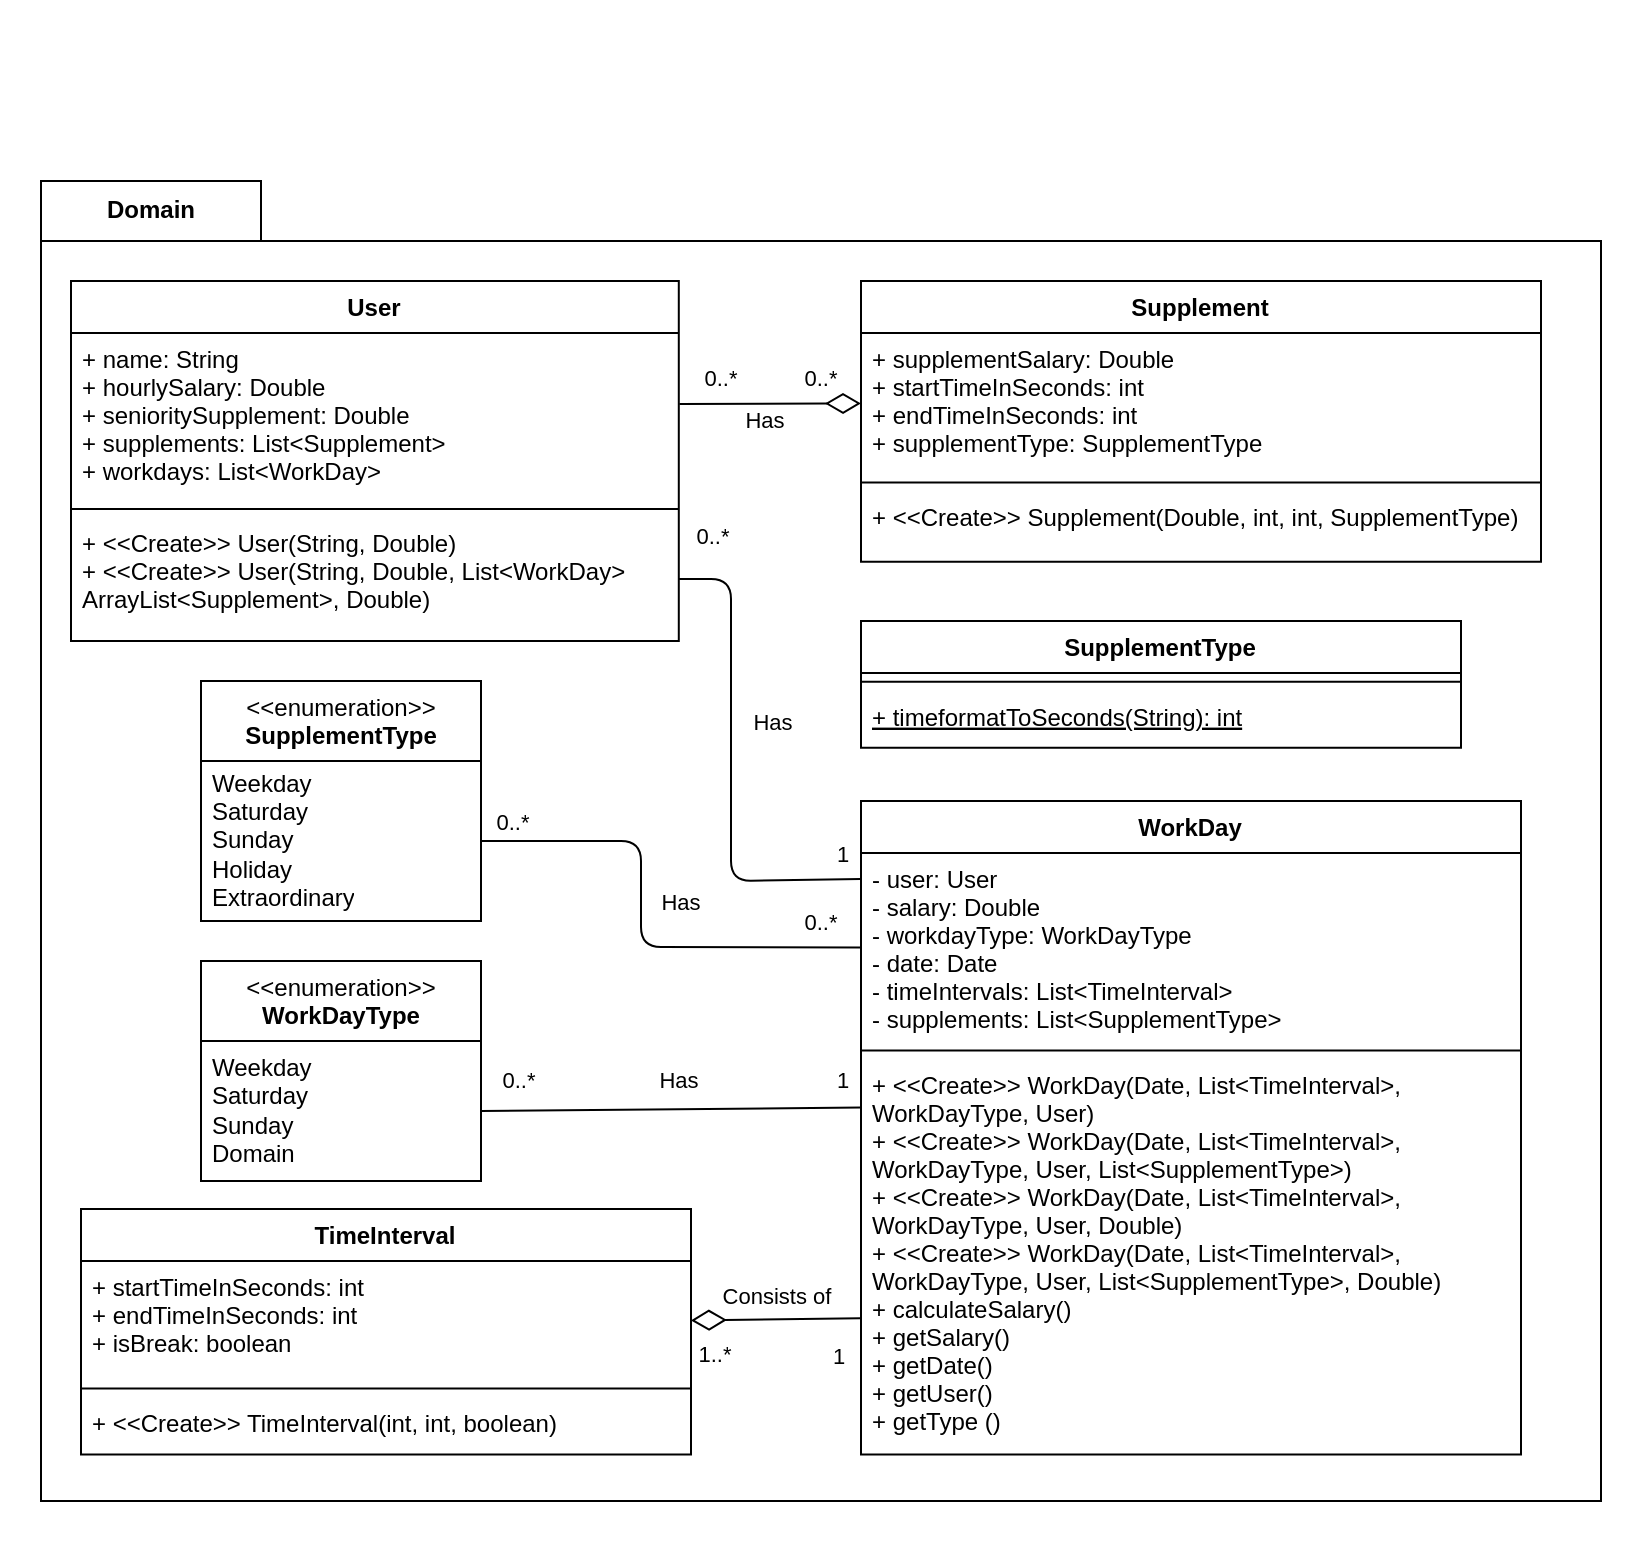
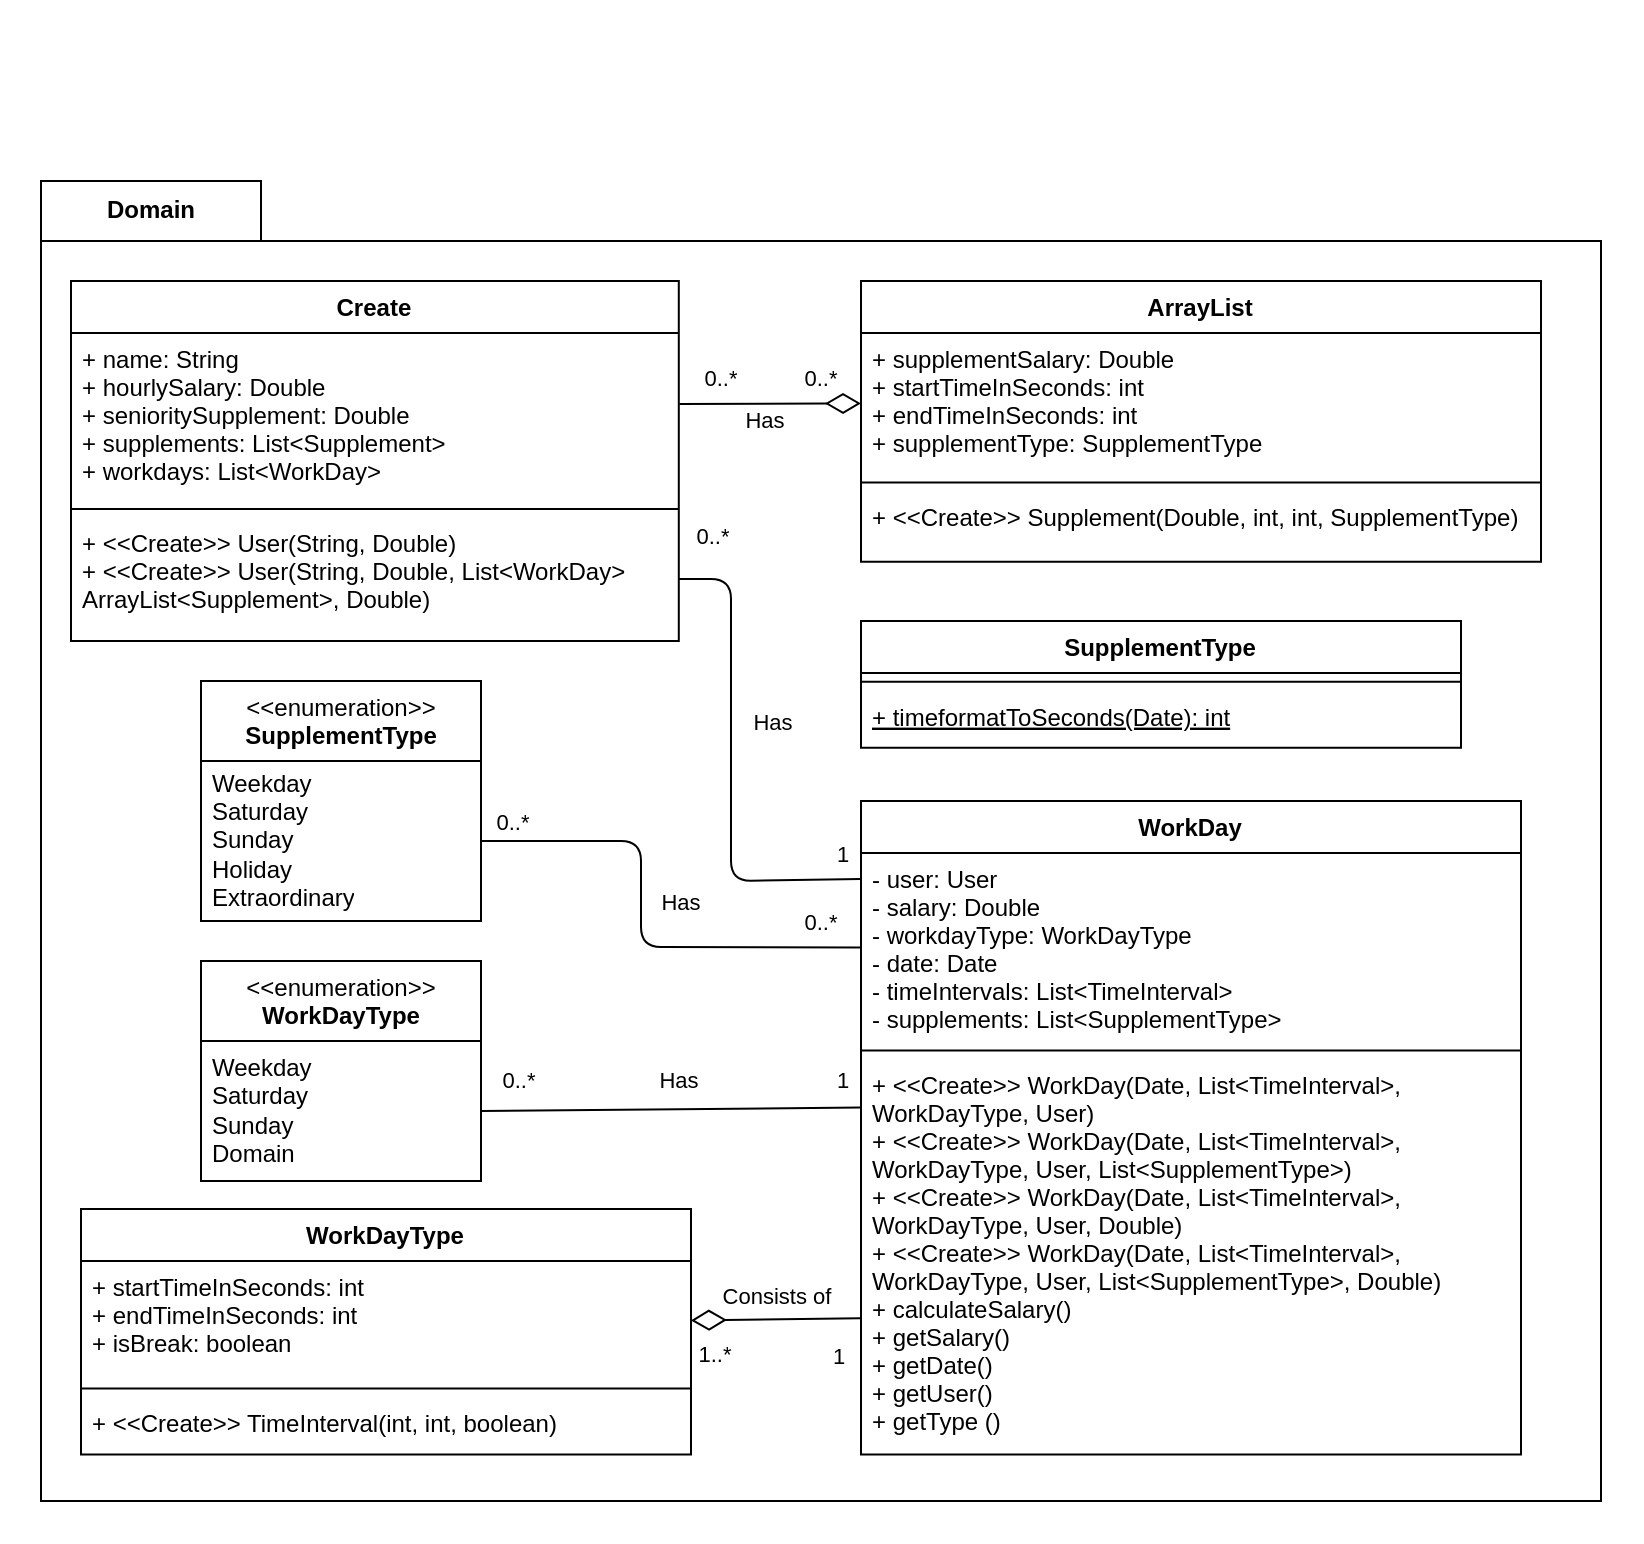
  <mxCell id="0" />
  <mxCell id="1" parent="0" />
  <mxCell id="2" value="Domain" style="shape=folder;fontStyle=1;tabWidth=110;tabHeight=30;tabPosition=left;html=1;boundedLbl=1;labelInHeader=1;container=1;collapsible=0;" parent="1" vertex="1"><mxGeometry x="20" y="90" width="780" height="660" as="geometry" /></mxCell>
  <mxCell id="3" value="" style="html=1;strokeColor=none;resizeWidth=1;resizeHeight=1;fillColor=none;part=1;connectable=0;allowArrows=0;deletable=0;" parent="2" vertex="1"><mxGeometry width="800.26" height="627" relative="1" as="geometry"><mxPoint y="30" as="offset" /></mxGeometry></mxCell>
  <mxCell id="4" value="0..*" style="edgeLabel;html=1;align=center;verticalAlign=middle;resizable=0;points=[];" parent="2" vertex="1" connectable="0"><mxGeometry x="350.0" y="-69.998" as="geometry"><mxPoint x="39" y="168" as="offset" /></mxGeometry></mxCell>
  <mxCell id="5" value="Has" style="edgeLabel;html=1;align=center;verticalAlign=middle;resizable=0;points=[];" parent="2" vertex="1" connectable="0"><mxGeometry x="415" y="130.002" as="geometry"><mxPoint x="-50" y="140" as="offset" /></mxGeometry></mxCell>
  <mxCell id="6" value="SupplementType" style="swimlane;fontStyle=1;align=center;verticalAlign=top;childLayout=stackLayout;horizontal=1;startSize=26;horizontalStack=0;resizeParent=1;resizeParentMax=0;resizeLast=0;collapsible=1;marginBottom=0;" parent="2" vertex="1"><mxGeometry x="410" y="220.0" width="300" height="63.4" as="geometry" /></mxCell>
  <mxCell id="7" value="" style="line;strokeWidth=1;fillColor=none;align=left;verticalAlign=middle;spacingTop=-1;spacingLeft=3;spacingRight=3;rotatable=0;labelPosition=right;points=[];portConstraint=eastwest;strokeColor=inherit;" parent="6" vertex="1"><mxGeometry y="26" width="300" height="8.8" as="geometry" /></mxCell>
- <mxCell id="8" value="+ timeformatToSeconds(String): int" style="text;strokeColor=none;fillColor=none;align=left;verticalAlign=top;spacingLeft=4;spacingRight=4;overflow=hidden;rotatable=0;points=[[0,0.5],[1,0.5]];portConstraint=eastwest;fontStyle=4" parent="6" vertex="1"><mxGeometry y="34.8" width="300" height="28.6" as="geometry" /></mxCell>
+ <mxCell id="8" value="+ timeformatToSeconds(Date): int" style="text;strokeColor=none;fillColor=none;align=left;verticalAlign=top;spacingLeft=4;spacingRight=4;overflow=hidden;rotatable=0;points=[[0,0.5],[1,0.5]];portConstraint=eastwest;fontStyle=4" parent="6" vertex="1"><mxGeometry y="34.8" width="300" height="28.6" as="geometry" /></mxCell>
  <mxCell id="9" style="edgeStyle=none;html=1;exitX=-0.001;exitY=0.655;exitDx=0;exitDy=0;entryX=1;entryY=0.5;entryDx=0;entryDy=0;exitPerimeter=0;endArrow=diamondThin;endFill=0;startSize=6;endSize=15;" parent="2" source="25" target="14" edge="1"><mxGeometry relative="1" as="geometry" /></mxCell>
  <mxCell id="10" value="Consists of" style="edgeLabel;html=1;align=center;verticalAlign=middle;resizable=0;points=[];" parent="9" vertex="1" connectable="0"><mxGeometry x="-0.261" y="1" relative="1" as="geometry"><mxPoint x="-11" y="-13" as="offset" /></mxGeometry></mxCell>
  <mxCell id="11" value="1..*" style="edgeLabel;html=1;align=center;verticalAlign=middle;resizable=0;points=[];" parent="9" vertex="1" connectable="0"><mxGeometry x="-0.358" relative="1" as="geometry"><mxPoint x="-46" y="18" as="offset" /></mxGeometry></mxCell>
  <mxCell id="12" value="1" style="edgeLabel;html=1;align=center;verticalAlign=middle;resizable=0;points=[];" parent="9" vertex="1" connectable="0"><mxGeometry x="-0.298" y="-1" relative="1" as="geometry"><mxPoint x="19" y="19" as="offset" /></mxGeometry></mxCell>
- <mxCell id="13" value="TimeInterval" style="swimlane;fontStyle=1;align=center;verticalAlign=top;childLayout=stackLayout;horizontal=1;startSize=26;horizontalStack=0;resizeParent=1;resizeParentMax=0;resizeLast=0;collapsible=1;marginBottom=0;" parent="2" vertex="1"><mxGeometry x="20" y="514" width="305" height="122.8" as="geometry" /></mxCell>
+ <mxCell id="13" value="WorkDayType" style="swimlane;fontStyle=1;align=center;verticalAlign=top;childLayout=stackLayout;horizontal=1;startSize=26;horizontalStack=0;resizeParent=1;resizeParentMax=0;resizeLast=0;collapsible=1;marginBottom=0;" parent="2" vertex="1"><mxGeometry x="20" y="514" width="305" height="122.8" as="geometry" /></mxCell>
  <mxCell id="14" value="+ startTimeInSeconds: int&#10;+ endTimeInSeconds: int&#10;+ isBreak: boolean" style="text;strokeColor=none;fillColor=none;align=left;verticalAlign=top;spacingLeft=4;spacingRight=4;overflow=hidden;rotatable=0;points=[[0,0.5],[1,0.5]];portConstraint=eastwest;" parent="13" vertex="1"><mxGeometry y="26" width="305" height="59.4" as="geometry" /></mxCell>
  <mxCell id="15" value="" style="line;strokeWidth=1;fillColor=none;align=left;verticalAlign=middle;spacingTop=-1;spacingLeft=3;spacingRight=3;rotatable=0;labelPosition=right;points=[];portConstraint=eastwest;strokeColor=inherit;" parent="13" vertex="1"><mxGeometry y="85.4" width="305" height="8.8" as="geometry" /></mxCell>
  <mxCell id="16" value="+ &lt;&lt;Create&gt;&gt; TimeInterval(int, int, boolean)" style="text;strokeColor=none;fillColor=none;align=left;verticalAlign=top;spacingLeft=4;spacingRight=4;overflow=hidden;rotatable=0;points=[[0,0.5],[1,0.5]];portConstraint=eastwest;" parent="13" vertex="1"><mxGeometry y="94.2" width="305" height="28.6" as="geometry" /></mxCell>
- <mxCell id="17" value="Supplement&#10;" style="swimlane;fontStyle=1;align=center;verticalAlign=top;childLayout=stackLayout;horizontal=1;startSize=26;horizontalStack=0;resizeParent=1;resizeParentMax=0;resizeLast=0;collapsible=1;marginBottom=0;" parent="2" vertex="1"><mxGeometry x="410" y="50" width="340" height="140.4" as="geometry" /></mxCell>
+ <mxCell id="17" value="ArrayList&#10;" style="swimlane;fontStyle=1;align=center;verticalAlign=top;childLayout=stackLayout;horizontal=1;startSize=26;horizontalStack=0;resizeParent=1;resizeParentMax=0;resizeLast=0;collapsible=1;marginBottom=0;" parent="2" vertex="1"><mxGeometry x="410" y="50" width="340" height="140.4" as="geometry" /></mxCell>
  <mxCell id="18" value="+ supplementSalary: Double&#10;+ startTimeInSeconds: int&#10;+ endTimeInSeconds: int&#10;+ supplementType: SupplementType" style="text;strokeColor=none;fillColor=none;align=left;verticalAlign=top;spacingLeft=4;spacingRight=4;overflow=hidden;rotatable=0;points=[[0,0.5],[1,0.5]];portConstraint=eastwest;" parent="17" vertex="1"><mxGeometry y="26" width="340" height="70.4" as="geometry" /></mxCell>
  <mxCell id="19" value="" style="line;strokeWidth=1;fillColor=none;align=left;verticalAlign=middle;spacingTop=-1;spacingLeft=3;spacingRight=3;rotatable=0;labelPosition=right;points=[];portConstraint=eastwest;strokeColor=inherit;" parent="17" vertex="1"><mxGeometry y="96.4" width="340" height="8.8" as="geometry" /></mxCell>
  <mxCell id="20" value="+ &lt;&lt;Create&gt;&gt; Supplement(Double, int, int, SupplementType)" style="text;strokeColor=none;fillColor=none;align=left;verticalAlign=top;spacingLeft=4;spacingRight=4;overflow=hidden;rotatable=0;points=[[0,0.5],[1,0.5]];portConstraint=eastwest;" parent="17" vertex="1"><mxGeometry y="105.2" width="340" height="35.2" as="geometry" /></mxCell>
  <mxCell id="21" value="0..*" style="edgeLabel;html=1;align=center;verticalAlign=middle;resizable=0;points=[];" parent="2" vertex="1" connectable="0"><mxGeometry x="300.0" y="-69.998" as="geometry"><mxPoint x="39" y="168" as="offset" /></mxGeometry></mxCell>
  <mxCell id="22" value="WorkDay" style="swimlane;fontStyle=1;align=center;verticalAlign=top;childLayout=stackLayout;horizontal=1;startSize=26;horizontalStack=0;resizeParent=1;resizeParentMax=0;resizeLast=0;collapsible=1;marginBottom=0;" parent="2" vertex="1"><mxGeometry x="410" y="310.0" width="330" height="326.8" as="geometry" /></mxCell>
  <mxCell id="23" value="- user: User&#10;- salary: Double &#10;- workdayType: WorkDayType&#10;- date: Date&#10;- timeIntervals: List&lt;TimeInterval&gt;&#10;- supplements: List&lt;SupplementType&gt;" style="text;strokeColor=none;fillColor=none;align=left;verticalAlign=top;spacingLeft=4;spacingRight=4;overflow=hidden;rotatable=0;points=[[0,0.5],[1,0.5]];portConstraint=eastwest;" parent="22" vertex="1"><mxGeometry y="26" width="330" height="94.4" as="geometry" /></mxCell>
  <mxCell id="24" value="" style="line;strokeWidth=1;fillColor=none;align=left;verticalAlign=middle;spacingTop=-1;spacingLeft=3;spacingRight=3;rotatable=0;labelPosition=right;points=[];portConstraint=eastwest;strokeColor=inherit;" parent="22" vertex="1"><mxGeometry y="120.4" width="330" height="8.8" as="geometry" /></mxCell>
  <mxCell id="25" value="+ &lt;&lt;Create&gt;&gt; WorkDay(Date, List&lt;TimeInterval&gt;, &#10;WorkDayType, User)&#10;+ &lt;&lt;Create&gt;&gt; WorkDay(Date, List&lt;TimeInterval&gt;,&#10;WorkDayType, User, List&lt;SupplementType&gt;)&#10;+ &lt;&lt;Create&gt;&gt; WorkDay(Date, List&lt;TimeInterval&gt;,&#10;WorkDayType, User, Double)&#10;+ &lt;&lt;Create&gt;&gt; WorkDay(Date, List&lt;TimeInterval&gt;,&#10;WorkDayType, User, List&lt;SupplementType&gt;, Double)&#10;+ calculateSalary()&#10;+ getSalary()&#10;+ getDate()&#10;+ getUser()&#10;+ getType ()" style="text;strokeColor=none;fillColor=none;align=left;verticalAlign=top;spacingLeft=4;spacingRight=4;overflow=hidden;rotatable=0;points=[[0,0.5],[1,0.5]];portConstraint=eastwest;" parent="22" vertex="1"><mxGeometry y="129.2" width="330" height="197.6" as="geometry" /></mxCell>
  <mxCell id="26" value="&amp;lt;&amp;lt;enumeration&amp;gt;&amp;gt;&lt;br&gt;&lt;b&gt;WorkDayType&lt;/b&gt;" style="swimlane;fontStyle=0;align=center;verticalAlign=top;childLayout=stackLayout;horizontal=1;startSize=40;horizontalStack=0;resizeParent=1;resizeParentMax=0;resizeLast=0;collapsible=0;marginBottom=0;html=1;" vertex="1" parent="2"><mxGeometry x="80" y="390" width="140" height="110" as="geometry" /></mxCell>
  <mxCell id="27" value="Weekday&lt;br&gt;Saturday&lt;br&gt;Sunday&lt;br&gt;Domain" style="text;html=1;strokeColor=none;fillColor=none;align=left;verticalAlign=middle;spacingLeft=4;spacingRight=4;overflow=hidden;rotatable=0;points=[[0,0.5],[1,0.5]];portConstraint=eastwest;" vertex="1" parent="26"><mxGeometry y="40" width="140" height="70" as="geometry" /></mxCell>
  <mxCell id="28" value="&amp;lt;&amp;lt;enumeration&amp;gt;&amp;gt;&lt;br&gt;&lt;b&gt;SupplementType&lt;/b&gt;" style="swimlane;fontStyle=0;align=center;verticalAlign=top;childLayout=stackLayout;horizontal=1;startSize=40;horizontalStack=0;resizeParent=1;resizeParentMax=0;resizeLast=0;collapsible=0;marginBottom=0;html=1;" vertex="1" parent="2"><mxGeometry x="80" y="250" width="140" height="120" as="geometry" /></mxCell>
  <mxCell id="29" value="Weekday&lt;br&gt;Saturday&lt;br&gt;Sunday&lt;br&gt;Holiday&lt;br&gt;Extraordinary" style="text;html=1;strokeColor=none;fillColor=none;align=left;verticalAlign=middle;spacingLeft=4;spacingRight=4;overflow=hidden;rotatable=0;points=[[0,0.5],[1,0.5]];portConstraint=eastwest;" vertex="1" parent="28"><mxGeometry y="40" width="140" height="80" as="geometry" /></mxCell>
  <mxCell id="30" style="edgeStyle=none;html=1;exitX=1;exitY=0.5;exitDx=0;exitDy=0;entryX=0;entryY=0.5;entryDx=0;entryDy=0;endArrow=none;endFill=0;" edge="1" parent="2" source="29" target="23"><mxGeometry relative="1" as="geometry"><Array as="points"><mxPoint x="300" y="330" /><mxPoint x="300" y="383" /></Array></mxGeometry></mxCell>
  <mxCell id="31" value="Has" style="edgeLabel;html=1;align=center;verticalAlign=middle;resizable=0;points=[];" vertex="1" connectable="0" parent="30"><mxGeometry x="0.255" y="1" relative="1" as="geometry"><mxPoint y="-22" as="offset" /></mxGeometry></mxCell>
  <mxCell id="32" value="0..*" style="edgeLabel;html=1;align=center;verticalAlign=middle;resizable=0;points=[];" vertex="1" connectable="0" parent="30"><mxGeometry x="-0.877" y="-1" relative="1" as="geometry"><mxPoint y="-11" as="offset" /></mxGeometry></mxCell>
  <mxCell id="33" value="0..*" style="edgeLabel;html=1;align=center;verticalAlign=middle;resizable=0;points=[];" vertex="1" connectable="0" parent="30"><mxGeometry x="0.773" y="2" relative="1" as="geometry"><mxPoint x="7" y="-11" as="offset" /></mxGeometry></mxCell>
  <mxCell id="34" style="edgeStyle=none;html=1;exitX=1;exitY=0.5;exitDx=0;exitDy=0;entryX=0.001;entryY=0.122;entryDx=0;entryDy=0;entryPerimeter=0;endArrow=none;endFill=0;" edge="1" parent="2" source="27" target="25"><mxGeometry relative="1" as="geometry" /></mxCell>
  <mxCell id="35" value="Has" style="edgeLabel;html=1;align=center;verticalAlign=middle;resizable=0;points=[];" vertex="1" connectable="0" parent="34"><mxGeometry x="0.198" y="1" relative="1" as="geometry"><mxPoint x="-15" y="-13" as="offset" /></mxGeometry></mxCell>
  <mxCell id="36" value="1" style="edgeLabel;html=1;align=center;verticalAlign=middle;resizable=0;points=[];" vertex="1" connectable="0" parent="34"><mxGeometry x="0.737" y="-1" relative="1" as="geometry"><mxPoint x="15" y="-15" as="offset" /></mxGeometry></mxCell>
  <mxCell id="37" value="0..*" style="edgeLabel;html=1;align=center;verticalAlign=middle;resizable=0;points=[];" vertex="1" connectable="0" parent="34"><mxGeometry x="-0.804" y="2" relative="1" as="geometry"><mxPoint y="-13" as="offset" /></mxGeometry></mxCell>
  <mxCell id="38" value="Has" style="edgeStyle=none;html=1;fontColor=default;endArrow=diamondThin;endFill=0;endSize=15;strokeWidth=1;entryX=0;entryY=0.5;entryDx=0;entryDy=0;exitX=1.001;exitY=0.422;exitDx=0;exitDy=0;exitPerimeter=0;" parent="1" source="40" target="18" edge="1"><mxGeometry x="-0.05" y="-9" relative="1" as="geometry"><mxPoint x="340" y="200" as="sourcePoint" /><mxPoint x="420" y="230" as="targetPoint" /><mxPoint as="offset" /></mxGeometry></mxCell>
- <mxCell id="39" value="User" style="swimlane;fontStyle=1;align=center;verticalAlign=top;childLayout=stackLayout;horizontal=1;startSize=26;horizontalStack=0;resizeParent=1;resizeParentMax=0;resizeLast=0;collapsible=1;marginBottom=0;" parent="1" vertex="1"><mxGeometry x="35" y="140" width="303.9" height="180" as="geometry" /></mxCell>
+ <mxCell id="39" value="Create" style="swimlane;fontStyle=1;align=center;verticalAlign=top;childLayout=stackLayout;horizontal=1;startSize=26;horizontalStack=0;resizeParent=1;resizeParentMax=0;resizeLast=0;collapsible=1;marginBottom=0;" parent="1" vertex="1"><mxGeometry x="35" y="140" width="303.9" height="180" as="geometry" /></mxCell>
  <mxCell id="40" value="+ name: String&#10;+ hourlySalary: Double&#10;+ senioritySupplement: Double&#10;+ supplements: List&lt;Supplement&gt;&#10;+ workdays: List&lt;WorkDay&gt;" style="text;strokeColor=none;fillColor=none;align=left;verticalAlign=top;spacingLeft=4;spacingRight=4;overflow=hidden;rotatable=0;points=[[0,0.5],[1,0.5]];portConstraint=eastwest;" parent="39" vertex="1"><mxGeometry y="26" width="303.9" height="84" as="geometry" /></mxCell>
  <mxCell id="41" value="" style="line;strokeWidth=1;fillColor=none;align=left;verticalAlign=middle;spacingTop=-1;spacingLeft=3;spacingRight=3;rotatable=0;labelPosition=right;points=[];portConstraint=eastwest;strokeColor=inherit;" parent="39" vertex="1"><mxGeometry y="110" width="303.9" height="8" as="geometry" /></mxCell>
  <mxCell id="42" value="+ &lt;&lt;Create&gt;&gt; User(String, Double)&#10;+ &lt;&lt;Create&gt;&gt; User(String, Double, List&lt;WorkDay&gt;&#10;ArrayList&lt;Supplement&gt;, Double)" style="text;strokeColor=none;fillColor=none;align=left;verticalAlign=top;spacingLeft=4;spacingRight=4;overflow=hidden;rotatable=0;points=[[0,0.5],[1,0.5]];portConstraint=eastwest;" parent="39" vertex="1"><mxGeometry y="118" width="303.9" height="62" as="geometry" /></mxCell>
  <mxCell id="43" style="edgeStyle=none;html=1;entryX=-0.001;entryY=0.138;entryDx=0;entryDy=0;strokeWidth=1;endArrow=none;endFill=0;endSize=13;exitX=1;exitY=0.5;exitDx=0;exitDy=0;entryPerimeter=0;" parent="1" source="42" target="23" edge="1"><mxGeometry relative="1" as="geometry"><Array as="points"><mxPoint x="365" y="289" /><mxPoint x="365" y="440" /></Array></mxGeometry></mxCell>
  <mxCell id="44" value="0..*" style="edgeLabel;html=1;align=center;verticalAlign=middle;resizable=0;points=[];" parent="43" vertex="1" connectable="0"><mxGeometry x="-0.539" y="-2" relative="1" as="geometry"><mxPoint x="-8" y="-51" as="offset" /></mxGeometry></mxCell>
  <mxCell id="45" value="1" style="edgeLabel;html=1;align=center;verticalAlign=middle;resizable=0;points=[];" parent="43" vertex="1" connectable="0"><mxGeometry x="-0.155" y="2" relative="1" as="geometry"><mxPoint x="53" y="62" as="offset" /></mxGeometry></mxCell>
